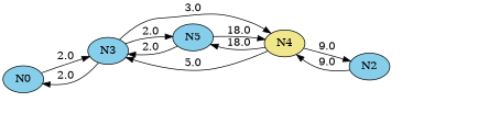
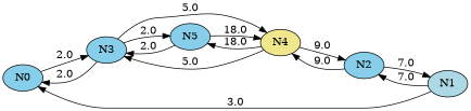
  digraph {
    rankdir=LR
    node [fillcolor=skyblue style=filled]
    N0
    N3
+   N1 [fillcolor=lightblue]
    N2
    N4 [fillcolor=khaki]
    N5
    N0 -> N3 [label=2.0]
    N3 -> N0 [label=2.0]
-   N3 -> N4 [label=3.0]
+   N3 -> N4 [label=5.0]
    N3 -> N5 [label=2.0]
+   N1 -> N0 [label=3.0]
+   N1 -> N2 [label=7.0]
+   N2 -> N1 [label=7.0]
    N2 -> N4 [label=9.0]
    N4 -> N3 [label=5.0]
    N4 -> N2 [label=9.0]
    N4 -> N5 [label=18.0]
    N5 -> N3 [label=2.0]
    N5 -> N4 [label=18.0]
  }
